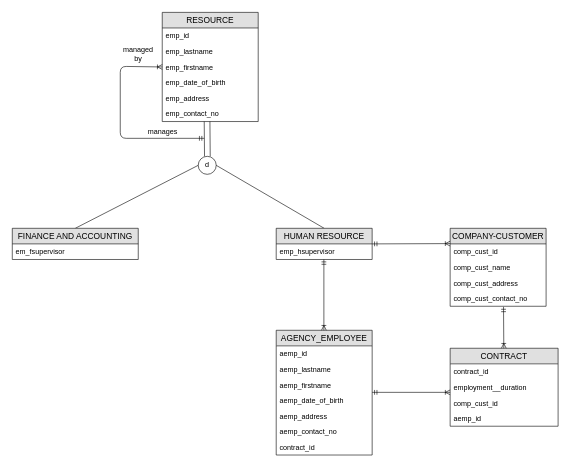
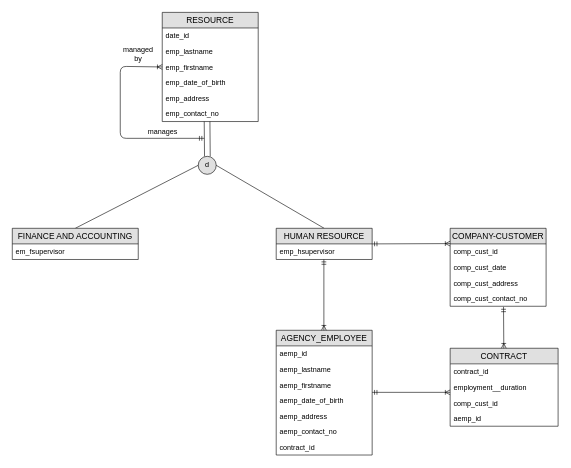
  <mxCell id="0" />
  <mxCell id="1" parent="0" />
  <mxCell id="2" value="RESOURCE" style="swimlane;fontStyle=0;childLayout=stackLayout;horizontal=1;startSize=26;fillColor=#e0e0e0;horizontalStack=0;resizeParent=1;resizeParentMax=0;resizeLast=0;collapsible=1;marginBottom=0;swimlaneFillColor=#ffffff;align=center;fontSize=14;" vertex="1" parent="1"><mxGeometry x="270" y="20" width="160" height="182" as="geometry" /></mxCell>
- <mxCell id="3" value="emp_id" style="text;strokeColor=none;fillColor=none;spacingLeft=4;spacingRight=4;overflow=hidden;rotatable=0;points=[[0,0.5],[1,0.5]];portConstraint=eastwest;fontSize=12;" vertex="1" parent="2"><mxGeometry y="26" width="160" height="26" as="geometry" /></mxCell>
+ <mxCell id="3" value="date_id" style="text;strokeColor=none;fillColor=none;spacingLeft=4;spacingRight=4;overflow=hidden;rotatable=0;points=[[0,0.5],[1,0.5]];portConstraint=eastwest;fontSize=12;" vertex="1" parent="2"><mxGeometry y="26" width="160" height="26" as="geometry" /></mxCell>
  <mxCell id="4" value="emp_lastname" style="text;strokeColor=none;fillColor=none;spacingLeft=4;spacingRight=4;overflow=hidden;rotatable=0;points=[[0,0.5],[1,0.5]];portConstraint=eastwest;fontSize=12;" vertex="1" parent="2"><mxGeometry y="52" width="160" height="26" as="geometry" /></mxCell>
  <mxCell id="5" value="emp_firstname" style="text;strokeColor=none;fillColor=none;spacingLeft=4;spacingRight=4;overflow=hidden;rotatable=0;points=[[0,0.5],[1,0.5]];portConstraint=eastwest;fontSize=12;" vertex="1" parent="2"><mxGeometry y="78" width="160" height="26" as="geometry" /></mxCell>
  <mxCell id="6" value="emp_date_of_birth" style="text;strokeColor=none;fillColor=none;spacingLeft=4;spacingRight=4;overflow=hidden;rotatable=0;points=[[0,0.5],[1,0.5]];portConstraint=eastwest;fontSize=12;" vertex="1" parent="2"><mxGeometry y="104" width="160" height="26" as="geometry" /></mxCell>
  <mxCell id="7" value="emp_address" style="text;strokeColor=none;fillColor=none;spacingLeft=4;spacingRight=4;overflow=hidden;rotatable=0;points=[[0,0.5],[1,0.5]];portConstraint=eastwest;fontSize=12;" vertex="1" parent="2"><mxGeometry y="130" width="160" height="26" as="geometry" /></mxCell>
  <mxCell id="8" value="emp_contact_no" style="text;strokeColor=none;fillColor=none;spacingLeft=4;spacingRight=4;overflow=hidden;rotatable=0;points=[[0,0.5],[1,0.5]];portConstraint=eastwest;fontSize=12;" vertex="1" parent="2"><mxGeometry y="156" width="160" height="26" as="geometry" /></mxCell>
  <mxCell id="9" value="" style="endArrow=none;html=1;rounded=0;" edge="1" parent="1"><mxGeometry relative="1" as="geometry"><mxPoint x="340" y="202" as="sourcePoint" /><mxPoint x="340.5" y="260" as="targetPoint" /></mxGeometry></mxCell>
- <mxCell id="10" value="d" style="ellipse;whiteSpace=wrap;html=1;aspect=fixed;" vertex="1" parent="1"><mxGeometry x="330" y="260" width="30" height="30" as="geometry" /></mxCell>
+ <mxCell id="10" value="d" style="ellipse;whiteSpace=wrap;html=1;aspect=fixed;fillColor=#e0e0e0;" vertex="1" parent="1"><mxGeometry x="330" y="260" width="30" height="30" as="geometry" /></mxCell>
  <mxCell id="11" value="" style="endArrow=none;html=1;rounded=0;" edge="1" parent="1"><mxGeometry relative="1" as="geometry"><mxPoint x="349.5" y="202" as="sourcePoint" /><mxPoint x="350" y="260" as="targetPoint" /><Array as="points" /></mxGeometry></mxCell>
  <mxCell id="12" value="" style="endArrow=none;html=1;exitX=0.5;exitY=0;exitDx=0;exitDy=0;" edge="1" parent="1" source="14"><mxGeometry width="50" height="50" relative="1" as="geometry"><mxPoint x="280" y="325" as="sourcePoint" /><mxPoint x="330" y="275" as="targetPoint" /></mxGeometry></mxCell>
  <mxCell id="13" value="" style="endArrow=none;html=1;exitX=0.5;exitY=0;exitDx=0;exitDy=0;" edge="1" parent="1" source="16"><mxGeometry width="50" height="50" relative="1" as="geometry"><mxPoint x="420" y="325" as="sourcePoint" /><mxPoint x="360" y="275" as="targetPoint" /></mxGeometry></mxCell>
  <mxCell id="14" value="FINANCE AND ACCOUNTING" style="swimlane;fontStyle=0;childLayout=stackLayout;horizontal=1;startSize=26;fillColor=#e0e0e0;horizontalStack=0;resizeParent=1;resizeParentMax=0;resizeLast=0;collapsible=1;marginBottom=0;swimlaneFillColor=#ffffff;align=center;fontSize=14;" vertex="1" parent="1"><mxGeometry x="20" y="380" width="210" height="52" as="geometry" /></mxCell>
  <mxCell id="15" value="em_fsupervisor" style="text;strokeColor=none;fillColor=none;spacingLeft=4;spacingRight=4;overflow=hidden;rotatable=0;points=[[0,0.5],[1,0.5]];portConstraint=eastwest;fontSize=12;" vertex="1" parent="14"><mxGeometry y="26" width="210" height="26" as="geometry" /></mxCell>
  <mxCell id="16" value="HUMAN RESOURCE" style="swimlane;fontStyle=0;childLayout=stackLayout;horizontal=1;startSize=26;fillColor=#e0e0e0;horizontalStack=0;resizeParent=1;resizeParentMax=0;resizeLast=0;collapsible=1;marginBottom=0;swimlaneFillColor=#ffffff;align=center;fontSize=14;" vertex="1" parent="1"><mxGeometry x="460" y="380" width="160" height="52" as="geometry" /></mxCell>
  <mxCell id="17" value="emp_hsupervisor" style="text;strokeColor=none;fillColor=none;spacingLeft=4;spacingRight=4;overflow=hidden;rotatable=0;points=[[0,0.5],[1,0.5]];portConstraint=eastwest;fontSize=12;" vertex="1" parent="16"><mxGeometry y="26" width="160" height="26" as="geometry" /></mxCell>
  <mxCell id="18" value="AGENCY_EMPLOYEE" style="swimlane;fontStyle=0;childLayout=stackLayout;horizontal=1;startSize=26;fillColor=#e0e0e0;horizontalStack=0;resizeParent=1;resizeParentMax=0;resizeLast=0;collapsible=1;marginBottom=0;swimlaneFillColor=#ffffff;align=center;fontSize=14;" vertex="1" parent="1"><mxGeometry x="460" y="550" width="160" height="208" as="geometry" /></mxCell>
  <mxCell id="19" value="aemp_id" style="text;strokeColor=none;fillColor=none;spacingLeft=4;spacingRight=4;overflow=hidden;rotatable=0;points=[[0,0.5],[1,0.5]];portConstraint=eastwest;fontSize=12;" vertex="1" parent="18"><mxGeometry y="26" width="160" height="26" as="geometry" /></mxCell>
  <mxCell id="20" value="aemp_lastname" style="text;strokeColor=none;fillColor=none;spacingLeft=4;spacingRight=4;overflow=hidden;rotatable=0;points=[[0,0.5],[1,0.5]];portConstraint=eastwest;fontSize=12;" vertex="1" parent="18"><mxGeometry y="52" width="160" height="26" as="geometry" /></mxCell>
  <mxCell id="21" value="aemp_firstname" style="text;strokeColor=none;fillColor=none;spacingLeft=4;spacingRight=4;overflow=hidden;rotatable=0;points=[[0,0.5],[1,0.5]];portConstraint=eastwest;fontSize=12;" vertex="1" parent="18"><mxGeometry y="78" width="160" height="26" as="geometry" /></mxCell>
  <mxCell id="22" value="aemp_date_of_birth" style="text;strokeColor=none;fillColor=none;spacingLeft=4;spacingRight=4;overflow=hidden;rotatable=0;points=[[0,0.5],[1,0.5]];portConstraint=eastwest;fontSize=12;" vertex="1" parent="18"><mxGeometry y="104" width="160" height="26" as="geometry" /></mxCell>
  <mxCell id="23" value="aemp_address" style="text;strokeColor=none;fillColor=none;spacingLeft=4;spacingRight=4;overflow=hidden;rotatable=0;points=[[0,0.5],[1,0.5]];portConstraint=eastwest;fontSize=12;" vertex="1" parent="18"><mxGeometry y="130" width="160" height="26" as="geometry" /></mxCell>
  <mxCell id="24" value="aemp_contact_no" style="text;strokeColor=none;fillColor=none;spacingLeft=4;spacingRight=4;overflow=hidden;rotatable=0;points=[[0,0.5],[1,0.5]];portConstraint=eastwest;fontSize=12;" vertex="1" parent="18"><mxGeometry y="156" width="160" height="26" as="geometry" /></mxCell>
  <mxCell id="25" value="contract_id" style="text;strokeColor=none;fillColor=none;spacingLeft=4;spacingRight=4;overflow=hidden;rotatable=0;points=[[0,0.5],[1,0.5]];portConstraint=eastwest;fontSize=12;" vertex="1" parent="18"><mxGeometry y="182" width="160" height="26" as="geometry" /></mxCell>
  <mxCell id="26" value="CONTRACT" style="swimlane;fontStyle=0;childLayout=stackLayout;horizontal=1;startSize=26;fillColor=#e0e0e0;horizontalStack=0;resizeParent=1;resizeParentMax=0;resizeLast=0;collapsible=1;marginBottom=0;swimlaneFillColor=#ffffff;align=center;fontSize=14;" vertex="1" parent="1"><mxGeometry x="750" y="580" width="180" height="130" as="geometry" /></mxCell>
  <mxCell id="27" value="contract_id" style="text;strokeColor=none;fillColor=none;spacingLeft=4;spacingRight=4;overflow=hidden;rotatable=0;points=[[0,0.5],[1,0.5]];portConstraint=eastwest;fontSize=12;" vertex="1" parent="26"><mxGeometry y="26" width="180" height="26" as="geometry" /></mxCell>
  <mxCell id="28" value="employment__duration" style="text;strokeColor=none;fillColor=none;spacingLeft=4;spacingRight=4;overflow=hidden;rotatable=0;points=[[0,0.5],[1,0.5]];portConstraint=eastwest;fontSize=12;" vertex="1" parent="26"><mxGeometry y="52" width="180" height="26" as="geometry" /></mxCell>
  <mxCell id="29" value="comp_cust_id" style="text;strokeColor=none;fillColor=none;spacingLeft=4;spacingRight=4;overflow=hidden;rotatable=0;points=[[0,0.5],[1,0.5]];portConstraint=eastwest;fontSize=12;" vertex="1" parent="26"><mxGeometry y="78" width="180" height="26" as="geometry" /></mxCell>
  <mxCell id="30" value="aemp_id" style="text;strokeColor=none;fillColor=none;spacingLeft=4;spacingRight=4;overflow=hidden;rotatable=0;points=[[0,0.5],[1,0.5]];portConstraint=eastwest;fontSize=12;" vertex="1" parent="26"><mxGeometry y="104" width="180" height="26" as="geometry" /></mxCell>
  <mxCell id="31" value="COMPANY-CUSTOMER" style="swimlane;fontStyle=0;childLayout=stackLayout;horizontal=1;startSize=26;fillColor=#e0e0e0;horizontalStack=0;resizeParent=1;resizeParentMax=0;resizeLast=0;collapsible=1;marginBottom=0;swimlaneFillColor=#ffffff;align=center;fontSize=14;" vertex="1" parent="1"><mxGeometry x="750" y="380" width="160" height="130" as="geometry" /></mxCell>
  <mxCell id="32" value="comp_cust_id" style="text;strokeColor=none;fillColor=none;spacingLeft=4;spacingRight=4;overflow=hidden;rotatable=0;points=[[0,0.5],[1,0.5]];portConstraint=eastwest;fontSize=12;" vertex="1" parent="31"><mxGeometry y="26" width="160" height="26" as="geometry" /></mxCell>
- <mxCell id="33" value="comp_cust_name" style="text;strokeColor=none;fillColor=none;spacingLeft=4;spacingRight=4;overflow=hidden;rotatable=0;points=[[0,0.5],[1,0.5]];portConstraint=eastwest;fontSize=12;" vertex="1" parent="31"><mxGeometry y="52" width="160" height="26" as="geometry" /></mxCell>
+ <mxCell id="33" value="comp_cust_date" style="text;strokeColor=none;fillColor=none;spacingLeft=4;spacingRight=4;overflow=hidden;rotatable=0;points=[[0,0.5],[1,0.5]];portConstraint=eastwest;fontSize=12;" vertex="1" parent="31"><mxGeometry y="52" width="160" height="26" as="geometry" /></mxCell>
  <mxCell id="34" value="comp_cust_address" style="text;strokeColor=none;fillColor=none;spacingLeft=4;spacingRight=4;overflow=hidden;rotatable=0;points=[[0,0.5],[1,0.5]];portConstraint=eastwest;fontSize=12;" vertex="1" parent="31"><mxGeometry y="78" width="160" height="26" as="geometry" /></mxCell>
  <mxCell id="35" value="comp_cust_contact_no" style="text;strokeColor=none;fillColor=none;spacingLeft=4;spacingRight=4;overflow=hidden;rotatable=0;points=[[0,0.5],[1,0.5]];portConstraint=eastwest;fontSize=12;" vertex="1" parent="31"><mxGeometry y="104" width="160" height="26" as="geometry" /></mxCell>
  <mxCell id="36" value="" style="edgeStyle=orthogonalEdgeStyle;fontSize=12;html=1;endArrow=ERoneToMany;startArrow=ERmandOne;entryX=0;entryY=0.5;entryDx=0;entryDy=0;" edge="1" parent="1" target="5"><mxGeometry width="100" height="100" relative="1" as="geometry"><mxPoint x="340" y="230" as="sourcePoint" /><mxPoint x="170" y="110" as="targetPoint" /><Array as="points"><mxPoint x="200" y="230" /><mxPoint x="200" y="110" /></Array></mxGeometry></mxCell>
  <mxCell id="37" value="manages" style="text;html=1;strokeColor=none;fillColor=none;align=center;verticalAlign=middle;whiteSpace=wrap;rounded=0;" vertex="1" parent="1"><mxGeometry x="251" y="210" width="40" height="20" as="geometry" /></mxCell>
  <mxCell id="38" value="managed by" style="text;html=1;strokeColor=none;fillColor=none;align=center;verticalAlign=middle;whiteSpace=wrap;rounded=0;" vertex="1" parent="1"><mxGeometry x="210" y="80" width="40" height="20" as="geometry" /></mxCell>
  <mxCell id="39" value="" style="fontSize=12;html=1;endArrow=ERoneToMany;startArrow=ERmandOne;exitX=1;exitY=0.5;exitDx=0;exitDy=0;" edge="1" parent="1" source="16"><mxGeometry width="100" height="100" relative="1" as="geometry"><mxPoint x="640" y="405.5" as="sourcePoint" /><mxPoint x="750" y="405.5" as="targetPoint" /></mxGeometry></mxCell>
  <mxCell id="40" value="" style="fontSize=12;html=1;endArrow=ERoneToMany;startArrow=ERmandOne;" edge="1" parent="1"><mxGeometry width="100" height="100" relative="1" as="geometry"><mxPoint x="539.5" y="432" as="sourcePoint" /><mxPoint x="539.5" y="550" as="targetPoint" /></mxGeometry></mxCell>
  <mxCell id="41" value="" style="fontSize=12;html=1;endArrow=ERoneToMany;startArrow=ERmandOne;entryX=0.497;entryY=0;entryDx=0;entryDy=0;entryPerimeter=0;" edge="1" parent="1" target="26"><mxGeometry width="100" height="100" relative="1" as="geometry"><mxPoint x="839" y="511" as="sourcePoint" /><mxPoint x="829.5" y="570" as="targetPoint" /></mxGeometry></mxCell>
  <mxCell id="42" value="" style="fontSize=12;html=1;endArrow=ERoneToMany;startArrow=ERmandOne;entryX=0;entryY=0.827;entryDx=0;entryDy=0;entryPerimeter=0;" edge="1" parent="1" target="28"><mxGeometry width="100" height="100" relative="1" as="geometry"><mxPoint x="620" y="653.5" as="sourcePoint" /><mxPoint x="730" y="653.5" as="targetPoint" /></mxGeometry></mxCell>
